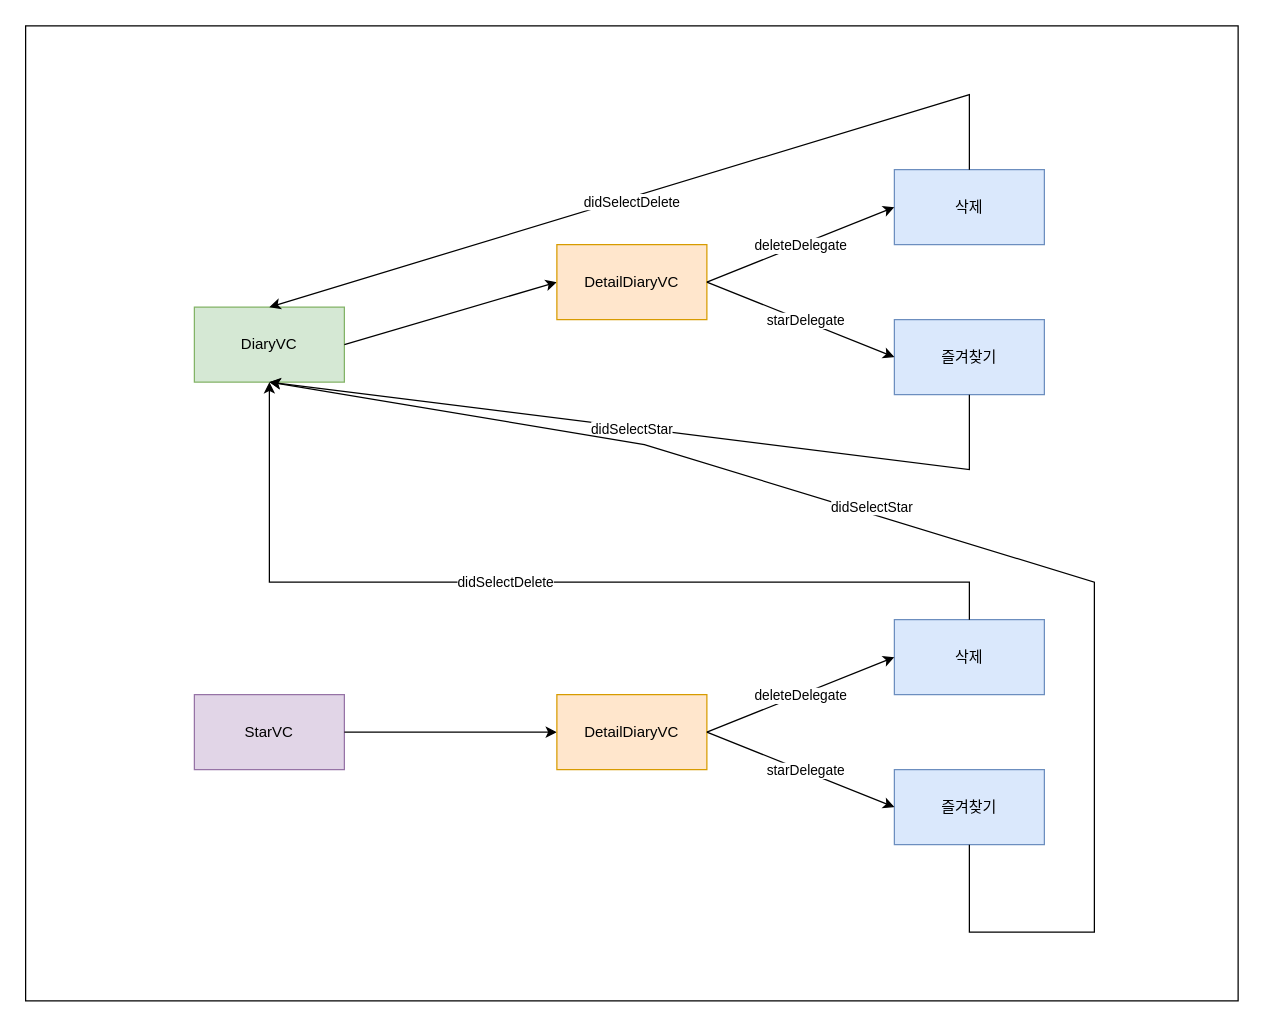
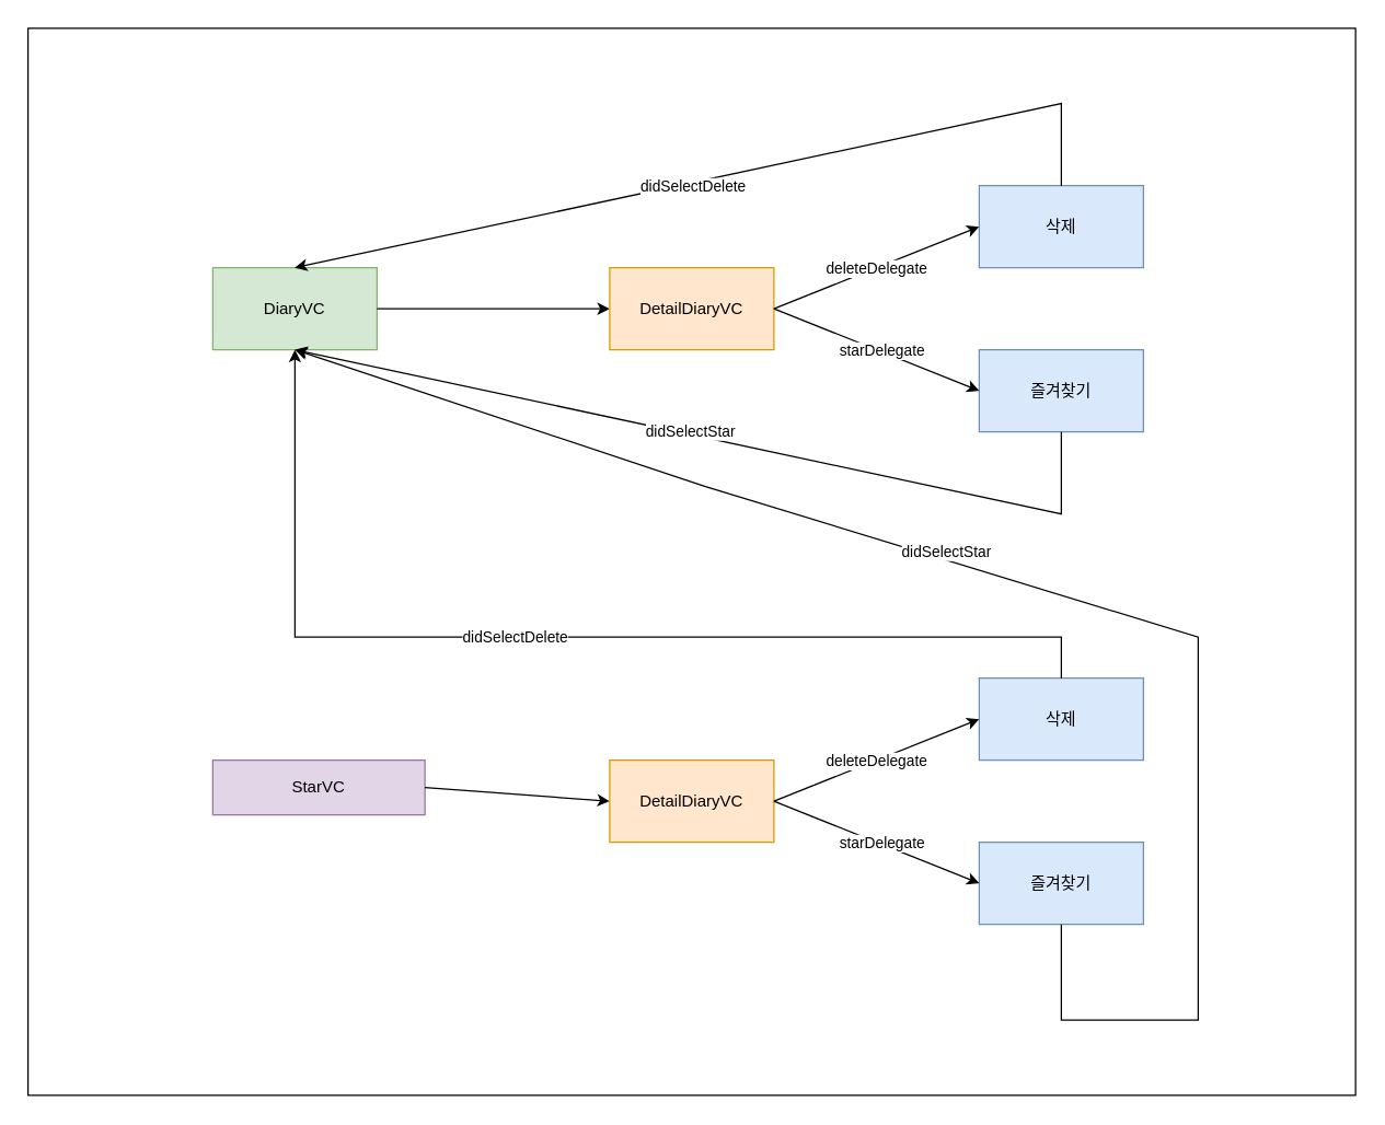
  <mxCell id="0" />
  <mxCell id="1" parent="0" />
  <mxCell id="2" value="" style="rounded=0;whiteSpace=wrap;html=1;" parent="1" vertex="1"><mxGeometry x="20" y="20" width="970" height="780" as="geometry" /></mxCell>
- <mxCell id="3" value="DiaryVC" style="rounded=0;whiteSpace=wrap;html=1;fillColor=#d5e8d4;strokeColor=#82b366;" parent="1" vertex="1"><mxGeometry x="155" y="245" width="120" height="60" as="geometry" /></mxCell>
+ <mxCell id="3" value="DiaryVC" style="rounded=0;whiteSpace=wrap;html=1;fillColor=#d5e8d4;strokeColor=#82b366;" parent="1" vertex="1"><mxGeometry x="155" y="195" width="120" height="60" as="geometry" /></mxCell>
  <mxCell id="4" value="" style="endArrow=classic;html=1;rounded=0;exitX=1;exitY=0.5;exitDx=0;exitDy=0;entryX=0;entryY=0.5;entryDx=0;entryDy=0;" parent="1" source="3" target="5" edge="1"><mxGeometry width="50" height="50" relative="1" as="geometry"><mxPoint x="355" y="395" as="sourcePoint" /><mxPoint x="385" y="-65" as="targetPoint" /></mxGeometry></mxCell>
  <mxCell id="5" value="DetailDiaryVC" style="rounded=0;whiteSpace=wrap;html=1;fillColor=#ffe6cc;strokeColor=#d79b00;" parent="1" vertex="1"><mxGeometry x="445" y="195" width="120" height="60" as="geometry" /></mxCell>
  <mxCell id="6" value="삭제" style="rounded=0;whiteSpace=wrap;html=1;fillColor=#dae8fc;strokeColor=#6c8ebf;" parent="1" vertex="1"><mxGeometry x="715" y="135" width="120" height="60" as="geometry" /></mxCell>
  <mxCell id="7" value="" style="endArrow=classic;html=1;rounded=0;exitX=1;exitY=0.5;exitDx=0;exitDy=0;entryX=0;entryY=0.5;entryDx=0;entryDy=0;" parent="1" source="5" target="6" edge="1"><mxGeometry width="50" height="50" relative="1" as="geometry"><mxPoint x="355" y="395" as="sourcePoint" /><mxPoint x="405" y="345" as="targetPoint" /></mxGeometry></mxCell>
  <mxCell id="8" value="deleteDelegate" style="edgeLabel;html=1;align=center;verticalAlign=middle;resizable=0;points=[];" parent="7" vertex="1" connectable="0"><mxGeometry x="-0.011" relative="1" as="geometry"><mxPoint as="offset" /></mxGeometry></mxCell>
  <mxCell id="9" value="즐겨찾기" style="rounded=0;whiteSpace=wrap;html=1;fillColor=#dae8fc;strokeColor=#6c8ebf;" parent="1" vertex="1"><mxGeometry x="715" y="255" width="120" height="60" as="geometry" /></mxCell>
  <mxCell id="10" value="" style="endArrow=classic;html=1;rounded=0;exitX=1;exitY=0.5;exitDx=0;exitDy=0;entryX=0;entryY=0.5;entryDx=0;entryDy=0;" parent="1" source="5" target="9" edge="1"><mxGeometry width="50" height="50" relative="1" as="geometry"><mxPoint x="355" y="395" as="sourcePoint" /><mxPoint x="405" y="345" as="targetPoint" /></mxGeometry></mxCell>
  <mxCell id="11" value="starDelegate" style="edgeLabel;html=1;align=center;verticalAlign=middle;resizable=0;points=[];" parent="10" vertex="1" connectable="0"><mxGeometry x="0.035" y="1" relative="1" as="geometry"><mxPoint as="offset" /></mxGeometry></mxCell>
  <mxCell id="12" value="" style="endArrow=classic;html=1;rounded=0;exitX=0.5;exitY=0;exitDx=0;exitDy=0;entryX=0.5;entryY=0;entryDx=0;entryDy=0;" parent="1" source="6" target="3" edge="1"><mxGeometry width="50" height="50" relative="1" as="geometry"><mxPoint x="355" y="395" as="sourcePoint" /><mxPoint x="405" y="345" as="targetPoint" /><Array as="points"><mxPoint x="775" y="75" /></Array></mxGeometry></mxCell>
  <mxCell id="13" value="didSelectDelete" style="edgeLabel;html=1;align=center;verticalAlign=middle;resizable=0;points=[];" parent="12" vertex="1" connectable="0"><mxGeometry x="0.114" relative="1" as="geometry"><mxPoint x="16" y="-1" as="offset" /></mxGeometry></mxCell>
  <mxCell id="14" value="" style="endArrow=classic;html=1;rounded=0;entryX=0.5;entryY=1;entryDx=0;entryDy=0;exitX=0.5;exitY=1;exitDx=0;exitDy=0;" parent="1" source="9" target="3" edge="1"><mxGeometry width="50" height="50" relative="1" as="geometry"><mxPoint x="355" y="395" as="sourcePoint" /><mxPoint x="405" y="345" as="targetPoint" /><Array as="points"><mxPoint x="775" y="375" /></Array></mxGeometry></mxCell>
  <mxCell id="15" value="didSelectStar" style="edgeLabel;html=1;align=center;verticalAlign=middle;resizable=0;points=[];" parent="14" vertex="1" connectable="0"><mxGeometry x="0.206" y="-2" relative="1" as="geometry"><mxPoint x="43" y="9" as="offset" /></mxGeometry></mxCell>
- <mxCell id="16" value="StarVC" style="rounded=0;whiteSpace=wrap;html=1;fillColor=#e1d5e7;strokeColor=#9673a6;" parent="1" vertex="1"><mxGeometry x="155" y="555" width="120" height="60" as="geometry" /></mxCell>
+ <mxCell id="16" value="StarVC" style="rounded=0;whiteSpace=wrap;html=1;fillColor=#e1d5e7;strokeColor=#9673a6;" parent="1" vertex="1"><mxGeometry x="155" y="555" width="155" height="40" as="geometry" /></mxCell>
  <mxCell id="17" value="" style="endArrow=classic;html=1;rounded=0;exitX=1;exitY=0.5;exitDx=0;exitDy=0;entryX=0;entryY=0.5;entryDx=0;entryDy=0;" parent="1" source="16" target="18" edge="1"><mxGeometry width="50" height="50" relative="1" as="geometry"><mxPoint x="355" y="755" as="sourcePoint" /><mxPoint x="385" y="295" as="targetPoint" /></mxGeometry></mxCell>
  <mxCell id="18" value="DetailDiaryVC" style="rounded=0;whiteSpace=wrap;html=1;fillColor=#ffe6cc;strokeColor=#d79b00;" parent="1" vertex="1"><mxGeometry x="445" y="555" width="120" height="60" as="geometry" /></mxCell>
  <mxCell id="19" value="삭제" style="rounded=0;whiteSpace=wrap;html=1;fillColor=#dae8fc;strokeColor=#6c8ebf;" parent="1" vertex="1"><mxGeometry x="715" y="495" width="120" height="60" as="geometry" /></mxCell>
  <mxCell id="20" value="" style="endArrow=classic;html=1;rounded=0;exitX=1;exitY=0.5;exitDx=0;exitDy=0;entryX=0;entryY=0.5;entryDx=0;entryDy=0;" parent="1" source="18" target="19" edge="1"><mxGeometry width="50" height="50" relative="1" as="geometry"><mxPoint x="355" y="755" as="sourcePoint" /><mxPoint x="405" y="705" as="targetPoint" /></mxGeometry></mxCell>
  <mxCell id="21" value="deleteDelegate" style="edgeLabel;html=1;align=center;verticalAlign=middle;resizable=0;points=[];" parent="20" vertex="1" connectable="0"><mxGeometry x="-0.011" relative="1" as="geometry"><mxPoint as="offset" /></mxGeometry></mxCell>
  <mxCell id="22" value="즐겨찾기" style="rounded=0;whiteSpace=wrap;html=1;fillColor=#dae8fc;strokeColor=#6c8ebf;" parent="1" vertex="1"><mxGeometry x="715" y="615" width="120" height="60" as="geometry" /></mxCell>
  <mxCell id="23" value="" style="endArrow=classic;html=1;rounded=0;exitX=1;exitY=0.5;exitDx=0;exitDy=0;entryX=0;entryY=0.5;entryDx=0;entryDy=0;" parent="1" source="18" target="22" edge="1"><mxGeometry width="50" height="50" relative="1" as="geometry"><mxPoint x="355" y="755" as="sourcePoint" /><mxPoint x="405" y="705" as="targetPoint" /></mxGeometry></mxCell>
  <mxCell id="24" value="starDelegate" style="edgeLabel;html=1;align=center;verticalAlign=middle;resizable=0;points=[];" parent="23" vertex="1" connectable="0"><mxGeometry x="0.035" y="1" relative="1" as="geometry"><mxPoint as="offset" /></mxGeometry></mxCell>
  <mxCell id="25" value="" style="endArrow=classic;html=1;rounded=0;exitX=0.5;exitY=0;exitDx=0;exitDy=0;entryX=0.5;entryY=1;entryDx=0;entryDy=0;" parent="1" source="19" target="3" edge="1"><mxGeometry width="50" height="50" relative="1" as="geometry"><mxPoint x="355" y="755" as="sourcePoint" /><mxPoint x="405" y="705" as="targetPoint" /><Array as="points"><mxPoint x="775" y="465" /><mxPoint x="215" y="465" /></Array></mxGeometry></mxCell>
  <mxCell id="26" value="didSelectDelete" style="edgeLabel;html=1;align=center;verticalAlign=middle;resizable=0;points=[];" parent="25" vertex="1" connectable="0"><mxGeometry x="0.114" relative="1" as="geometry"><mxPoint x="16" y="-1" as="offset" /></mxGeometry></mxCell>
  <mxCell id="27" value="" style="endArrow=classic;html=1;rounded=0;entryX=0.5;entryY=1;entryDx=0;entryDy=0;exitX=0.5;exitY=1;exitDx=0;exitDy=0;" parent="1" source="22" target="3" edge="1"><mxGeometry width="50" height="50" relative="1" as="geometry"><mxPoint x="355" y="755" as="sourcePoint" /><mxPoint x="405" y="705" as="targetPoint" /><Array as="points"><mxPoint x="775" y="745" /><mxPoint x="875" y="745" /><mxPoint x="875" y="465" /><mxPoint x="515" y="355" /></Array></mxGeometry></mxCell>
  <mxCell id="28" value="didSelectStar" style="edgeLabel;html=1;align=center;verticalAlign=middle;resizable=0;points=[];" parent="27" vertex="1" connectable="0"><mxGeometry x="0.206" y="-2" relative="1" as="geometry"><mxPoint x="43" y="9" as="offset" /></mxGeometry></mxCell>
